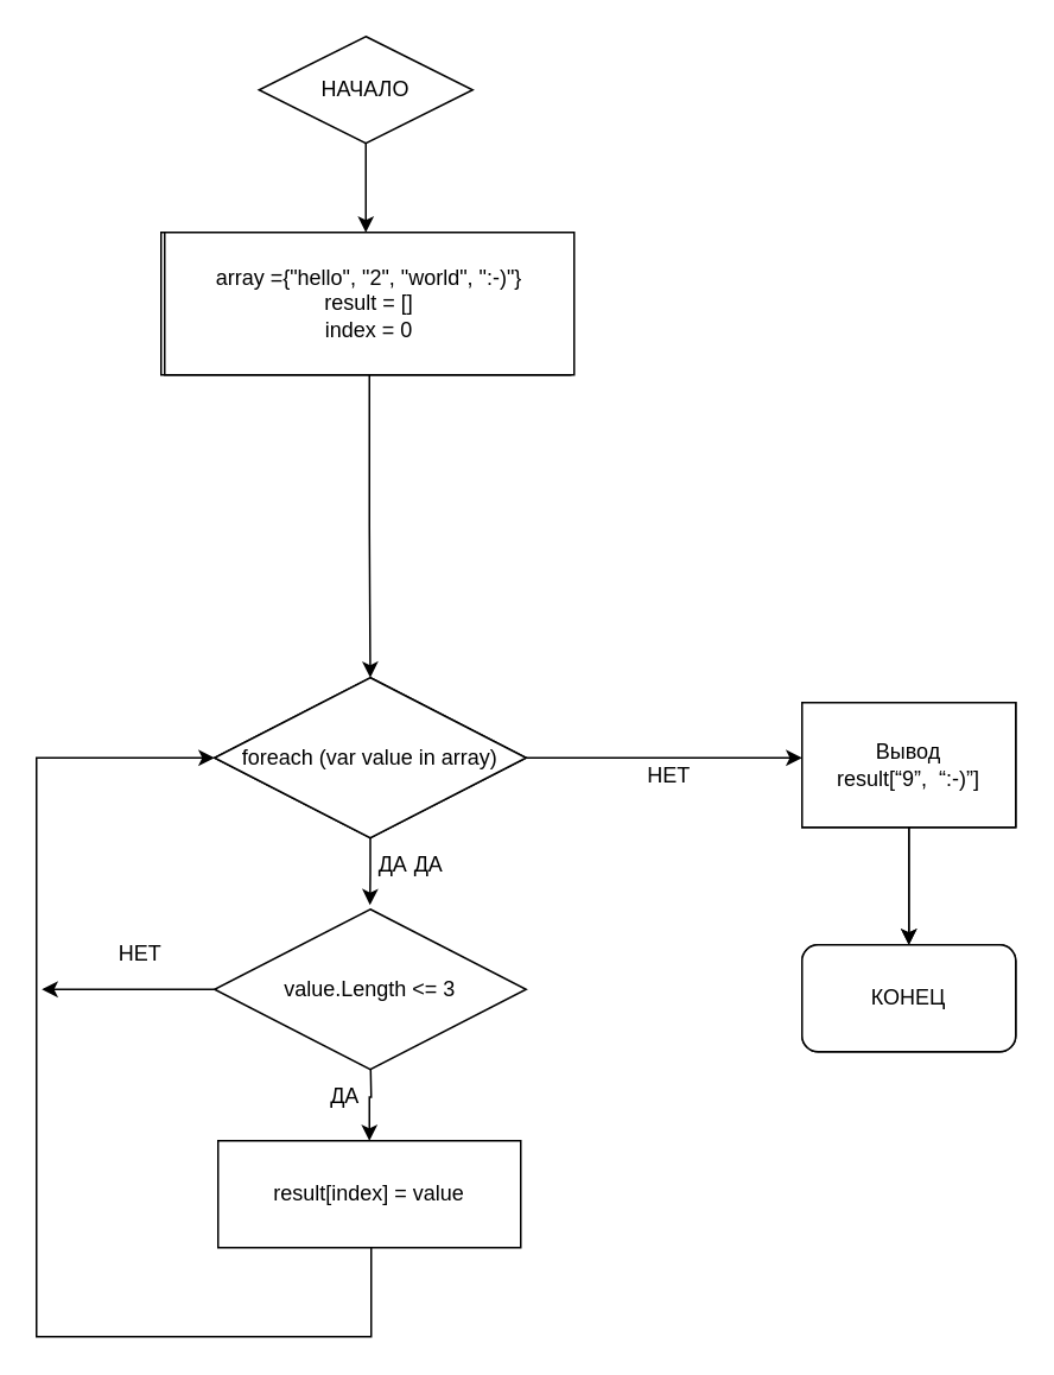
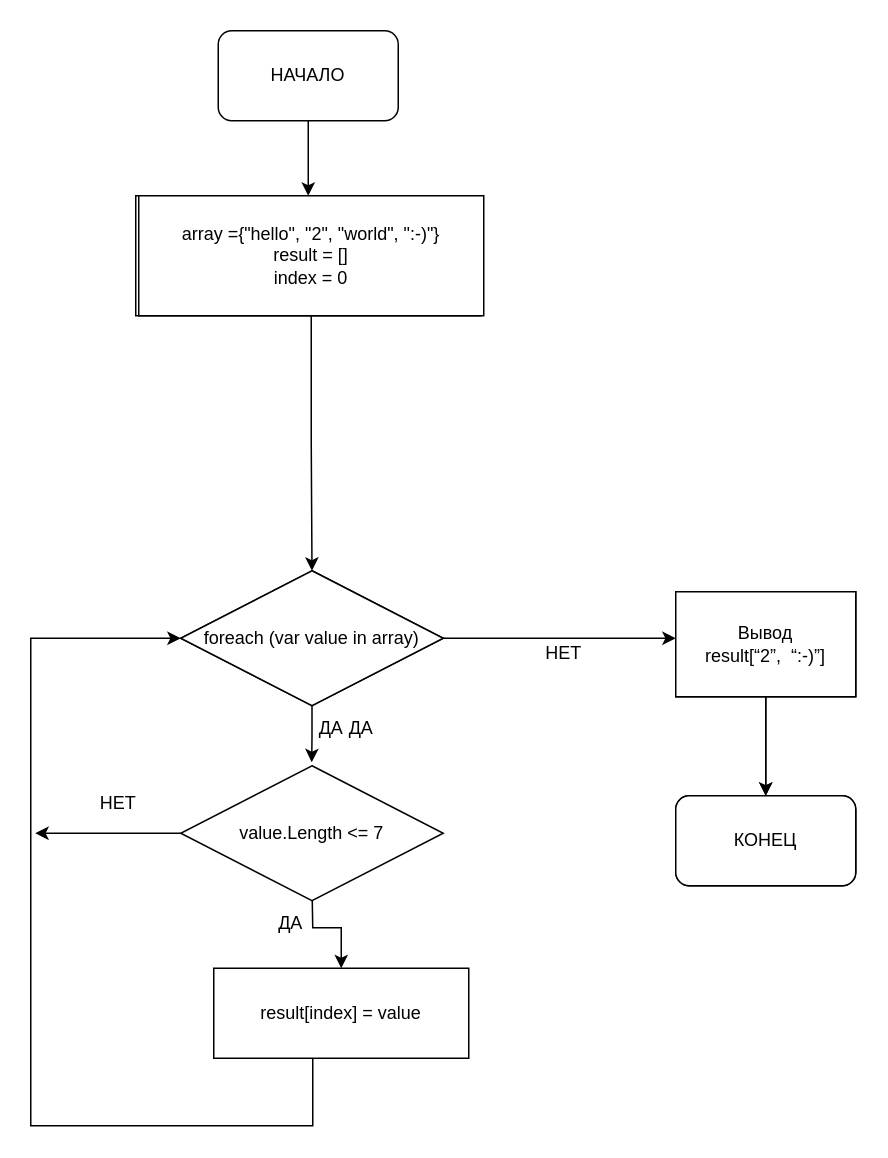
  <mxCell id="0" />
  <mxCell id="1" parent="0" />
  <mxCell id="2" value="" style="edgeStyle=orthogonalEdgeStyle;rounded=0;orthogonalLoop=1;jettySize=auto;html=1;" edge="1" parent="1" source="3" target="4"><mxGeometry relative="1" as="geometry" /></mxCell>
- <mxCell id="3" value="НАЧАЛО" style="rhombus;whiteSpace=wrap;html=1;" vertex="1" parent="1"><mxGeometry x="145" y="20" width="120" height="60" as="geometry" /></mxCell>
+ <mxCell id="3" value="НАЧАЛО" style="rounded=1;whiteSpace=wrap;html=1;" vertex="1" parent="1"><mxGeometry x="145" y="20" width="120" height="60" as="geometry" /></mxCell>
  <mxCell id="4" value="&lt;div&gt;array ={&quot;hello&quot;, &quot;2&quot;, &quot;world&quot;, &quot;:-)&quot;}&lt;/div&gt;&lt;div&gt;result = []&lt;/div&gt;" style="rounded=0;whiteSpace=wrap;html=1;" vertex="1" parent="1"><mxGeometry x="90" y="130" width="230" height="80" as="geometry" /></mxCell>
  <mxCell id="5" value="" style="edgeStyle=orthogonalEdgeStyle;rounded=0;orthogonalLoop=1;jettySize=auto;html=1;" edge="1" parent="1" source="6" target="8"><mxGeometry relative="1" as="geometry" /></mxCell>
  <mxCell id="6" value="Вывод&lt;br&gt;summa/count" style="rounded=0;whiteSpace=wrap;html=1;" vertex="1" parent="1"><mxGeometry x="450" y="394" width="120" height="70" as="geometry" /></mxCell>
  <mxCell id="7" value="НЕТ" style="text;html=1;align=center;verticalAlign=middle;resizable=0;points=[];autosize=1;strokeColor=none;fillColor=none;" vertex="1" parent="1"><mxGeometry x="350" y="420" width="50" height="30" as="geometry" /></mxCell>
  <mxCell id="8" value="КОНЕЦ" style="rounded=1;whiteSpace=wrap;html=1;" vertex="1" parent="1"><mxGeometry x="450" y="530" width="120" height="60" as="geometry" /></mxCell>
  <mxCell id="9" value="" style="edgeStyle=orthogonalEdgeStyle;rounded=0;orthogonalLoop=1;jettySize=auto;html=1;entryX=0.499;entryY=-0.026;entryDx=0;entryDy=0;entryPerimeter=0;" edge="1" parent="1" source="10" target="25"><mxGeometry relative="1" as="geometry"><mxPoint x="207.5" y="500" as="targetPoint" /></mxGeometry></mxCell>
  <mxCell id="10" value="foreach (var value in array)" style="rhombus;whiteSpace=wrap;html=1;" vertex="1" parent="1"><mxGeometry x="120" y="380" width="175" height="90" as="geometry" /></mxCell>
  <mxCell id="11" style="edgeStyle=orthogonalEdgeStyle;rounded=0;orthogonalLoop=1;jettySize=auto;html=1;entryX=0;entryY=0.5;entryDx=0;entryDy=0;" edge="1" parent="1" source="12" target="10"><mxGeometry relative="1" as="geometry"><mxPoint x="200" y="370" as="targetPoint" /><Array as="points"><mxPoint x="208" y="750" /><mxPoint x="20" y="750" /><mxPoint x="20" y="425" /></Array></mxGeometry></mxCell>
- <mxCell id="12" value="result[index] = value" style="rounded=0;whiteSpace=wrap;html=1;" vertex="1" parent="1"><mxGeometry x="122" y="640" width="170" height="60" as="geometry" /></mxCell>
+ <mxCell id="12" value="result[index] = value" style="rounded=0;whiteSpace=wrap;html=1;" vertex="1" parent="1"><mxGeometry x="142" y="645" width="170" height="60" as="geometry" /></mxCell>
  <mxCell id="13" value="ДА" style="text;html=1;align=center;verticalAlign=middle;resizable=0;points=[];autosize=1;strokeColor=none;fillColor=none;" vertex="1" parent="1"><mxGeometry x="173" y="600" width="40" height="30" as="geometry" /></mxCell>
  <mxCell id="14" value="" style="edgeStyle=orthogonalEdgeStyle;rounded=0;orthogonalLoop=1;jettySize=auto;html=1;" edge="1" parent="1" target="12"><mxGeometry relative="1" as="geometry"><mxPoint x="207.5" y="590" as="sourcePoint" /></mxGeometry></mxCell>
  <mxCell id="15" value="НЕТ" style="text;html=1;align=center;verticalAlign=middle;resizable=0;points=[];autosize=1;strokeColor=none;fillColor=none;" vertex="1" parent="1"><mxGeometry x="53" y="520" width="50" height="30" as="geometry" /></mxCell>
  <mxCell id="16" value="ДА" style="text;html=1;align=center;verticalAlign=middle;resizable=0;points=[];autosize=1;strokeColor=none;fillColor=none;" vertex="1" parent="1"><mxGeometry x="220" y="470" width="40" height="30" as="geometry" /></mxCell>
  <mxCell id="17" style="edgeStyle=orthogonalEdgeStyle;rounded=0;orthogonalLoop=1;jettySize=auto;html=1;entryX=0.5;entryY=0;entryDx=0;entryDy=0;" edge="1" parent="1" source="18" target="23"><mxGeometry relative="1" as="geometry" /></mxCell>
  <mxCell id="18" value="&lt;div&gt;array ={&quot;hello&quot;, &quot;2&quot;, &quot;world&quot;, &quot;:-)&quot;}&lt;/div&gt;&lt;div&gt;result = []&lt;/div&gt;&lt;div&gt;index = 0&lt;/div&gt;" style="rounded=0;whiteSpace=wrap;html=1;" vertex="1" parent="1"><mxGeometry x="92" y="130" width="230" height="80" as="geometry" /></mxCell>
  <mxCell id="19" value="" style="edgeStyle=orthogonalEdgeStyle;rounded=0;orthogonalLoop=1;jettySize=auto;html=1;" edge="1" source="20" target="21" parent="1"><mxGeometry relative="1" as="geometry" /></mxCell>
- <mxCell id="20" value="Вывод&lt;br&gt;result[“9”,&amp;nbsp; “:-)”]" style="rounded=0;whiteSpace=wrap;html=1;" vertex="1" parent="1"><mxGeometry x="450" y="394" width="120" height="70" as="geometry" /></mxCell>
+ <mxCell id="20" value="Вывод&lt;br&gt;result[“2”,&amp;nbsp; “:-)”]" style="rounded=0;whiteSpace=wrap;html=1;" vertex="1" parent="1"><mxGeometry x="450" y="394" width="120" height="70" as="geometry" /></mxCell>
  <mxCell id="21" value="КОНЕЦ" style="rounded=1;whiteSpace=wrap;html=1;" vertex="1" parent="1"><mxGeometry x="450" y="530" width="120" height="60" as="geometry" /></mxCell>
  <mxCell id="22" style="edgeStyle=orthogonalEdgeStyle;rounded=0;orthogonalLoop=1;jettySize=auto;html=1;entryX=0;entryY=0.443;entryDx=0;entryDy=0;entryPerimeter=0;" edge="1" parent="1" source="23" target="20"><mxGeometry relative="1" as="geometry" /></mxCell>
  <mxCell id="23" value="foreach (var value in array)" style="rhombus;whiteSpace=wrap;html=1;" vertex="1" parent="1"><mxGeometry x="120" y="380" width="175" height="90" as="geometry" /></mxCell>
  <mxCell id="24" style="edgeStyle=orthogonalEdgeStyle;rounded=0;orthogonalLoop=1;jettySize=auto;html=1;" edge="1" parent="1" source="25"><mxGeometry relative="1" as="geometry"><mxPoint x="23" y="555" as="targetPoint" /></mxGeometry></mxCell>
- <mxCell id="25" value="value.Length &lt;= 3" style="rhombus;whiteSpace=wrap;html=1;" vertex="1" parent="1"><mxGeometry x="120" y="510" width="175" height="90" as="geometry" /></mxCell>
+ <mxCell id="25" value="value.Length &lt;= 7" style="rhombus;whiteSpace=wrap;html=1;" vertex="1" parent="1"><mxGeometry x="120" y="510" width="175" height="90" as="geometry" /></mxCell>
  <mxCell id="26" value="ДА" style="text;html=1;align=center;verticalAlign=middle;resizable=0;points=[];autosize=1;strokeColor=none;fillColor=none;" vertex="1" parent="1"><mxGeometry x="200" y="470" width="40" height="30" as="geometry" /></mxCell>
